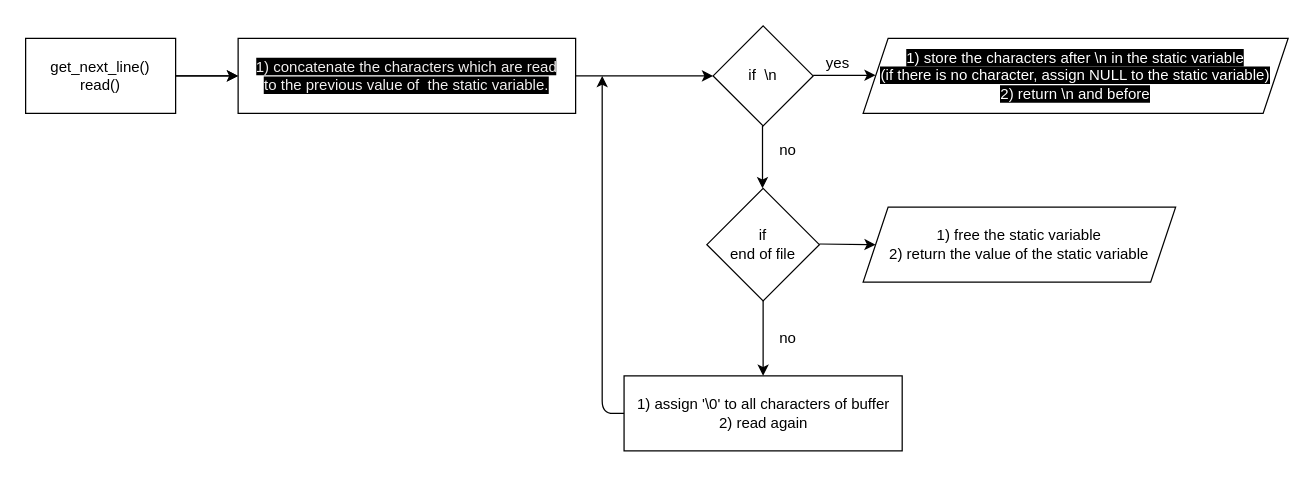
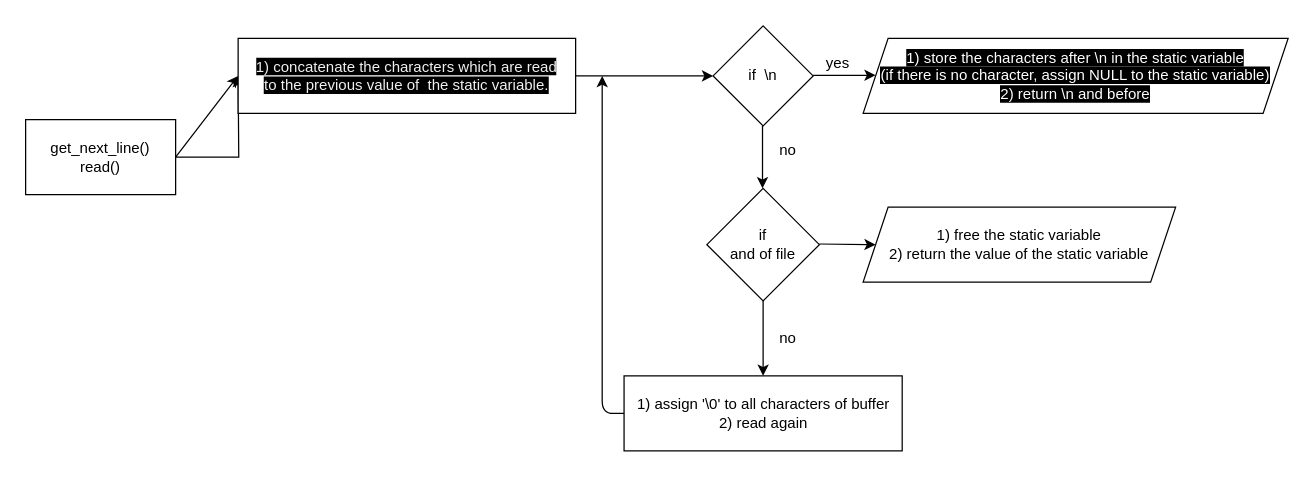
  <mxCell id="0" />
  <mxCell id="1" parent="0" />
  <mxCell id="2" value="" style="edgeStyle=orthogonalEdgeStyle;rounded=0;orthogonalLoop=1;jettySize=auto;html=1;" parent="1" source="3" edge="1"><mxGeometry relative="1" as="geometry"><mxPoint x="190" y="60" as="targetPoint" /></mxGeometry></mxCell>
- <mxCell id="3" value="get_next_line()&lt;br&gt;read()" style="rounded=0;whiteSpace=wrap;html=1;" parent="1" vertex="1"><mxGeometry x="20" y="30" width="120" height="60" as="geometry" /></mxCell>
+ <mxCell id="3" value="get_next_line()&lt;br&gt;read()" style="rounded=0;whiteSpace=wrap;html=1;" parent="1" vertex="1"><mxGeometry x="20" y="95" width="120" height="60" as="geometry" /></mxCell>
  <mxCell id="4" value="" style="endArrow=classic;html=1;rounded=0;exitX=1;exitY=0.5;exitDx=0;exitDy=0;" parent="1" source="3" edge="1"><mxGeometry width="50" height="50" relative="1" as="geometry"><mxPoint x="158" y="59.5" as="sourcePoint" /><mxPoint x="190" y="60" as="targetPoint" /></mxGeometry></mxCell>
  <mxCell id="5" value="" style="endArrow=classic;html=1;rounded=0;exitX=1;exitY=0.5;exitDx=0;exitDy=0;" parent="1" edge="1"><mxGeometry width="50" height="50" relative="1" as="geometry"><mxPoint x="650" y="59.5" as="sourcePoint" /><mxPoint x="700" y="59.5" as="targetPoint" /></mxGeometry></mxCell>
  <mxCell id="6" value="yes" style="text;html=1;strokeColor=none;fillColor=none;align=center;verticalAlign=middle;whiteSpace=wrap;rounded=0;" parent="1" vertex="1"><mxGeometry x="650" y="40" width="40" height="20" as="geometry" /></mxCell>
  <mxCell id="7" value="" style="endArrow=classic;html=1;rounded=0;" parent="1" edge="1"><mxGeometry width="50" height="50" relative="1" as="geometry"><mxPoint x="609.5" y="100" as="sourcePoint" /><mxPoint x="609.5" y="150" as="targetPoint" /></mxGeometry></mxCell>
  <mxCell id="8" value="no" style="text;html=1;strokeColor=none;fillColor=none;align=center;verticalAlign=middle;whiteSpace=wrap;rounded=0;" parent="1" vertex="1"><mxGeometry x="620" y="110" width="20" height="20" as="geometry" /></mxCell>
  <mxCell id="9" value="1) assign '\0' to all characters of buffer&lt;br&gt;2) read again" style="rounded=0;whiteSpace=wrap;html=1;" parent="1" vertex="1"><mxGeometry x="498.75" y="300" width="222.5" height="60" as="geometry" /></mxCell>
  <mxCell id="10" value="&lt;span style=&quot;font-family: Helvetica; font-size: 12px; font-style: normal; font-variant-ligatures: normal; font-variant-caps: normal; font-weight: 400; letter-spacing: normal; orphans: 2; text-align: left; text-indent: 0px; text-transform: none; widows: 2; word-spacing: 0px; -webkit-text-stroke-width: 0px; text-decoration-thickness: initial; text-decoration-style: initial; text-decoration-color: initial; float: none; display: inline !important;&quot;&gt;&lt;font style=&quot;background-color: rgb(0, 0, 0);&quot; color=&quot;#ffffff&quot;&gt;1) store the characters after \n in the static variable&lt;br&gt;(if there is no character, assign NULL to the static variable)&lt;br&gt;&lt;/font&gt;&lt;span style=&quot;color: rgb(255, 255, 255); background-color: rgb(0, 0, 0);&quot;&gt;2) return \n and before&lt;/span&gt;&lt;br style=&quot;border-color: var(--border-color);&quot;&gt;&lt;/span&gt;" style="shape=parallelogram;perimeter=parallelogramPerimeter;whiteSpace=wrap;html=1;fixedSize=1;" parent="1" vertex="1"><mxGeometry x="690" y="30" width="340" height="60" as="geometry" /></mxCell>
  <mxCell id="11" value="" style="edgeStyle=none;html=1;exitX=1;exitY=0.5;exitDx=0;exitDy=0;" parent="1" source="15" target="12" edge="1"><mxGeometry relative="1" as="geometry"><mxPoint x="520" y="60" as="sourcePoint" /></mxGeometry></mxCell>
  <mxCell id="12" value="if &amp;nbsp;\n" style="rhombus;whiteSpace=wrap;html=1;" parent="1" vertex="1"><mxGeometry x="570" y="20" width="80" height="80" as="geometry" /></mxCell>
- <mxCell id="13" value="if&lt;br&gt;end of file" style="rhombus;whiteSpace=wrap;html=1;" parent="1" vertex="1"><mxGeometry x="565" y="150" width="90" height="90" as="geometry" /></mxCell>
+ <mxCell id="13" value="if&lt;br&gt;and of file" style="rhombus;whiteSpace=wrap;html=1;" parent="1" vertex="1"><mxGeometry x="565" y="150" width="90" height="90" as="geometry" /></mxCell>
  <mxCell id="14" value="" style="endArrow=classic;html=1;" parent="1" edge="1"><mxGeometry width="50" height="50" relative="1" as="geometry"><mxPoint x="655" y="194.5" as="sourcePoint" /><mxPoint x="700" y="195" as="targetPoint" /></mxGeometry></mxCell>
  <mxCell id="15" value="&lt;span style=&quot;color: rgb(241, 239, 239); font-family: Helvetica; font-size: 12px; font-style: normal; font-variant-ligatures: normal; font-variant-caps: normal; font-weight: 400; letter-spacing: normal; orphans: 2; text-align: left; text-indent: 0px; text-transform: none; widows: 2; word-spacing: 0px; -webkit-text-stroke-width: 0px; background-color: rgb(0, 0, 0); text-decoration-thickness: initial; text-decoration-style: initial; text-decoration-color: initial; float: none; display: inline !important;&quot;&gt;1) concatenate the characters which are read&lt;/span&gt;&lt;br style=&quot;border-color: rgb(0, 0, 0); color: rgb(241, 239, 239); font-family: Helvetica; font-size: 12px; font-style: normal; font-variant-ligatures: normal; font-variant-caps: normal; font-weight: 400; letter-spacing: normal; orphans: 2; text-align: left; text-indent: 0px; text-transform: none; widows: 2; word-spacing: 0px; -webkit-text-stroke-width: 0px; text-decoration-thickness: initial; text-decoration-style: initial; text-decoration-color: initial;&quot;&gt;&lt;span style=&quot;color: rgb(241, 239, 239); font-family: Helvetica; font-size: 12px; font-style: normal; font-variant-ligatures: normal; font-variant-caps: normal; font-weight: 400; letter-spacing: normal; orphans: 2; text-align: left; text-indent: 0px; text-transform: none; widows: 2; word-spacing: 0px; -webkit-text-stroke-width: 0px; background-color: rgb(0, 0, 0); text-decoration-thickness: initial; text-decoration-style: initial; text-decoration-color: initial; float: none; display: inline !important;&quot;&gt;to the previous value of&amp;nbsp; the static variable.&lt;/span&gt;" style="rounded=0;whiteSpace=wrap;html=1;" parent="1" vertex="1"><mxGeometry x="190" y="30" width="270" height="60" as="geometry" /></mxCell>
  <mxCell id="16" value="" style="endArrow=classic;html=1;exitX=0.5;exitY=1;exitDx=0;exitDy=0;" parent="1" source="13" edge="1"><mxGeometry width="50" height="50" relative="1" as="geometry"><mxPoint x="612.5" y="300" as="sourcePoint" /><mxPoint x="610" y="300" as="targetPoint" /></mxGeometry></mxCell>
  <mxCell id="17" value="no" style="text;html=1;strokeColor=none;fillColor=none;align=center;verticalAlign=middle;whiteSpace=wrap;rounded=0;" parent="1" vertex="1"><mxGeometry x="620" y="260" width="20" height="20" as="geometry" /></mxCell>
  <mxCell id="18" value="1) free the static variable&lt;br&gt;2) return the value of the static variable" style="shape=parallelogram;perimeter=parallelogramPerimeter;whiteSpace=wrap;html=1;fixedSize=1;" parent="1" vertex="1"><mxGeometry x="690" y="165" width="250" height="60" as="geometry" /></mxCell>
  <mxCell id="19" value="" style="endArrow=classic;html=1;" parent="1" edge="1"><mxGeometry width="50" height="50" relative="1" as="geometry"><mxPoint x="498.75" y="330" as="sourcePoint" /><mxPoint x="481.25" y="60" as="targetPoint" /><Array as="points"><mxPoint x="481.25" y="330" /><mxPoint x="481.25" y="150" /></Array></mxGeometry></mxCell>
